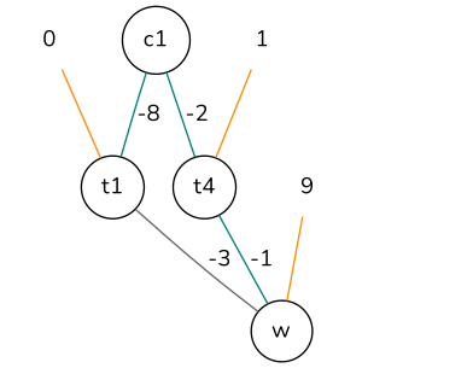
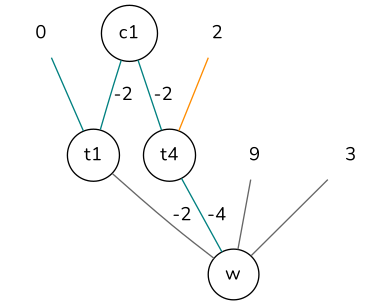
  graph {
    fontname=Nunito
    node [fontname=Nunito shape=circle]
    edge [color=teal fontname=Nunito]
    c1
    t1
    t4
    w
    0 [shape=plaintext]
-   2 [shape=plaintext label=1]
+   2 [shape=plaintext]
    n7 [label=9 shape=plaintext]
-   c1 -- t1 [label=-8]
+   3 [shape=plaintext]
+   c1 -- t1 [label=-2]
    c1 -- t4 [label=-2]
-   t1 -- w [color=gray40 label=-3]
-   t4 -- w [label=-1]
-   0 -- t1 [color=darkorange]
+   t1 -- w [color=gray40 label=-2]
+   t4 -- w [label=-4]
+   0 -- t1
    2 -- t4 [color=darkorange]
-   n7 -- w [color=darkorange]
+   n7 -- w [color=gray40]
+   3 -- w [color=gray40]
  }
